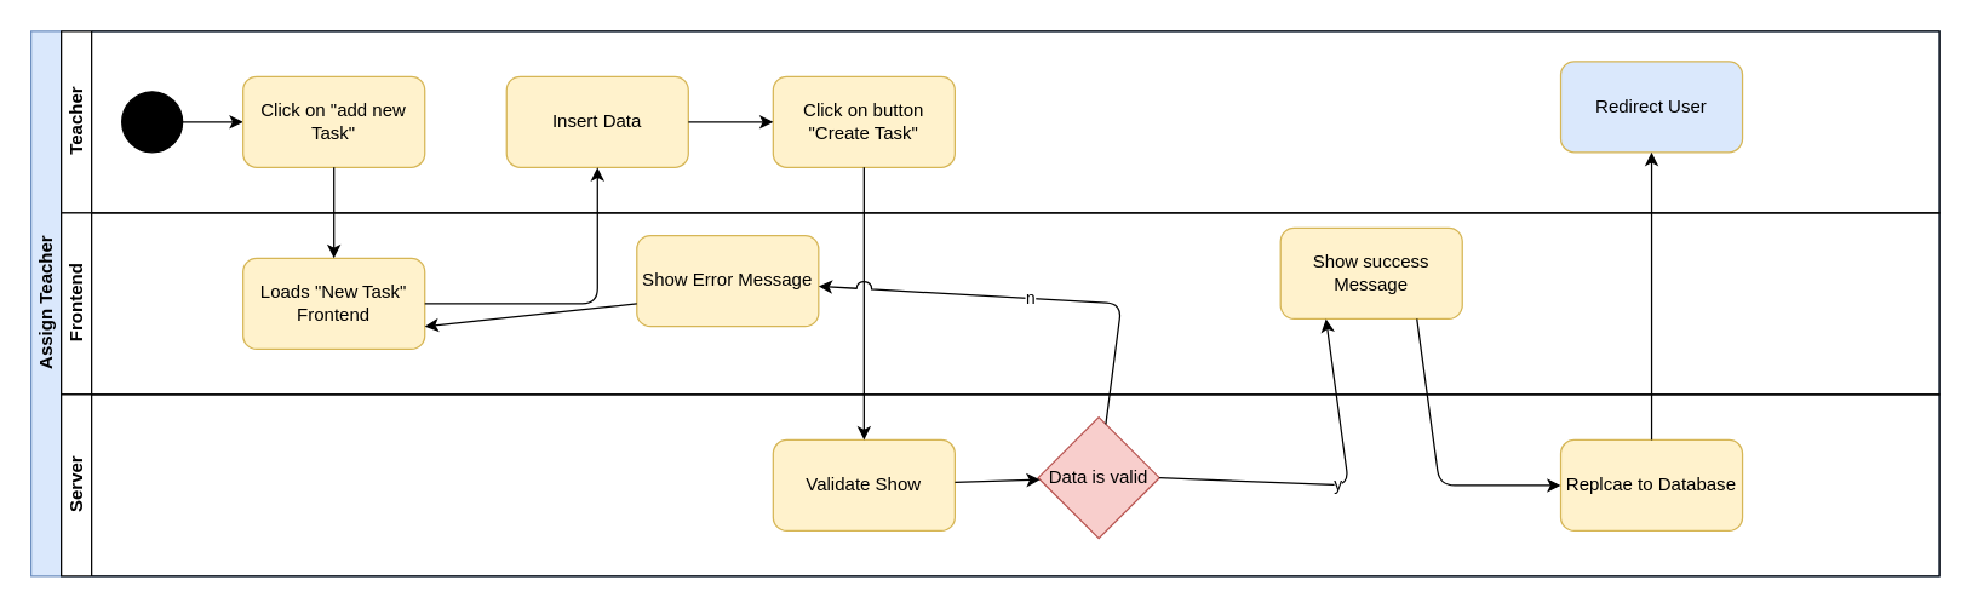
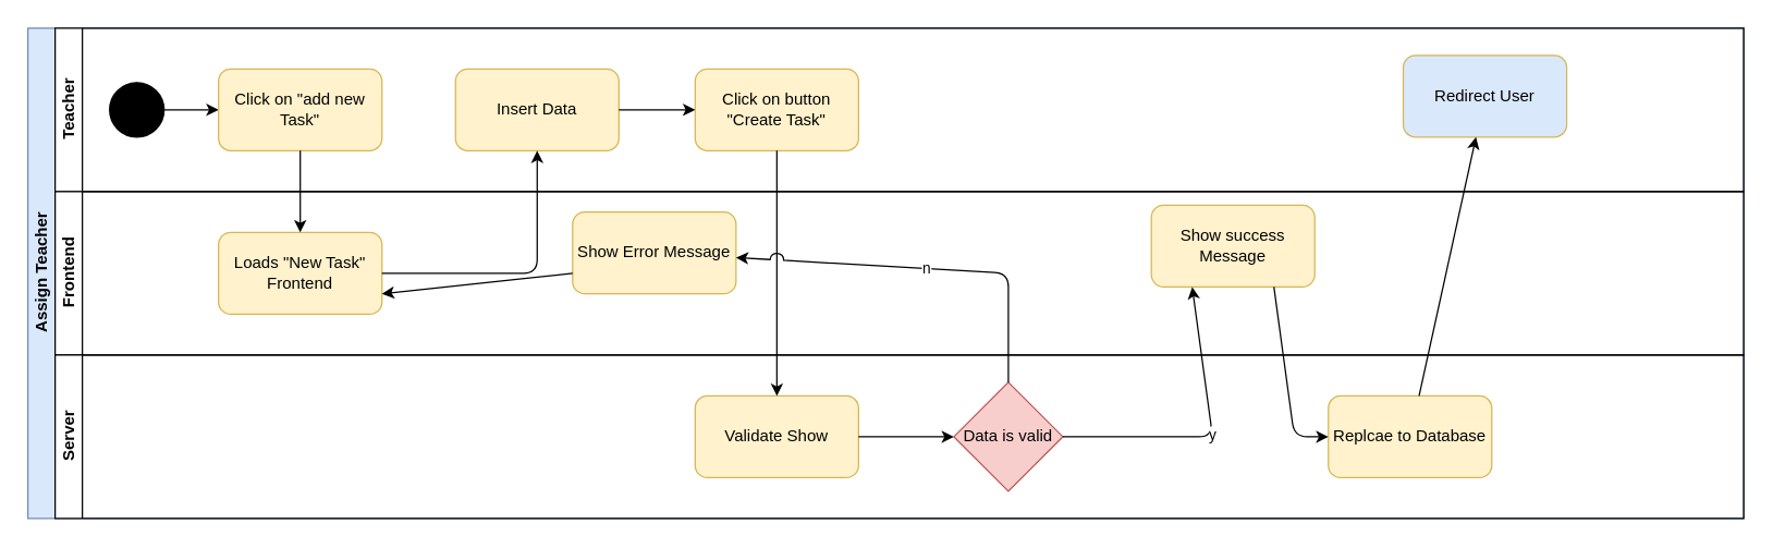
  <mxCell id="0" />
  <mxCell id="1" parent="0" />
  <mxCell id="2" value="Assign Teacher" style="swimlane;html=1;childLayout=stackLayout;resizeParent=1;resizeParentMax=0;horizontal=0;startSize=20;horizontalStack=0;direction=east;fillColor=#dae8fc;strokeColor=#6c8ebf;" vertex="1" parent="1"><mxGeometry x="20" y="20" width="1260" height="360" as="geometry" /></mxCell>
  <mxCell id="3" value="Teacher" style="swimlane;html=1;startSize=20;horizontal=0;direction=east;" vertex="1" parent="2"><mxGeometry x="20" width="1240" height="120" as="geometry" /></mxCell>
  <mxCell id="4" value="" style="edgeStyle=orthogonalEdgeStyle;rounded=0;orthogonalLoop=1;jettySize=auto;html=1;" edge="1" parent="3" source="5"><mxGeometry relative="1" as="geometry"><mxPoint x="120" y="60" as="targetPoint" /></mxGeometry></mxCell>
  <mxCell id="5" value="" style="ellipse;whiteSpace=wrap;html=1;direction=east;fillColor=#000000;" vertex="1" parent="3"><mxGeometry x="40" y="40" width="40" height="40" as="geometry" /></mxCell>
  <mxCell id="6" value="Click on &quot;add new Task&quot;" style="rounded=1;whiteSpace=wrap;html=1;fillColor=#fff2cc;strokeColor=#d6b656;" vertex="1" parent="3"><mxGeometry x="120" y="30" width="120" height="60" as="geometry" /></mxCell>
  <mxCell id="7" value="Insert Data" style="rounded=1;whiteSpace=wrap;html=1;fillColor=#fff2cc;strokeColor=#d6b656;" vertex="1" parent="3"><mxGeometry x="294" y="30" width="120" height="60" as="geometry" /></mxCell>
  <mxCell id="8" value="Click on button &quot;Create Task&quot;" style="rounded=1;whiteSpace=wrap;html=1;fillColor=#fff2cc;strokeColor=#d6b656;" vertex="1" parent="3"><mxGeometry x="470" y="30" width="120" height="60" as="geometry" /></mxCell>
  <mxCell id="9" value="" style="endArrow=classic;html=1;exitX=1;exitY=0.5;exitDx=0;exitDy=0;" edge="1" parent="3" source="7" target="8"><mxGeometry width="50" height="50" relative="1" as="geometry"><mxPoint x="190" y="100" as="sourcePoint" /><mxPoint x="190" y="160" as="targetPoint" /></mxGeometry></mxCell>
  <mxCell id="10" value="Redirect User" style="rounded=1;whiteSpace=wrap;html=1;fillColor=#dae8fc;strokeColor=#d6b656;" vertex="1" parent="3"><mxGeometry x="990" y="20" width="120" height="60" as="geometry" /></mxCell>
  <mxCell id="11" value="Frontend" style="swimlane;html=1;startSize=20;horizontal=0;direction=east;" vertex="1" parent="2"><mxGeometry x="20" y="120" width="1240" height="120" as="geometry" /></mxCell>
  <mxCell id="12" value="Loads &quot;New Task&quot; Frontend" style="rounded=1;whiteSpace=wrap;html=1;fillColor=#fff2cc;strokeColor=#d6b656;" vertex="1" parent="11"><mxGeometry x="120" y="30" width="120" height="60" as="geometry" /></mxCell>
  <mxCell id="13" value="Show Error Message" style="rounded=1;whiteSpace=wrap;html=1;fillColor=#fff2cc;strokeColor=#d6b656;" vertex="1" parent="11"><mxGeometry x="380" y="15" width="120" height="60" as="geometry" /></mxCell>
  <mxCell id="14" value="" style="endArrow=classic;html=1;exitX=0;exitY=0.75;exitDx=0;exitDy=0;entryX=1;entryY=0.75;entryDx=0;entryDy=0;" edge="1" parent="11" source="13" target="12"><mxGeometry width="50" height="50" relative="1" as="geometry"><mxPoint x="360" y="380" as="sourcePoint" /><mxPoint x="410" y="330" as="targetPoint" /></mxGeometry></mxCell>
  <mxCell id="15" value="Show success Message" style="rounded=1;whiteSpace=wrap;html=1;fillColor=#fff2cc;strokeColor=#d6b656;" vertex="1" parent="11"><mxGeometry x="805" y="10" width="120" height="60" as="geometry" /></mxCell>
  <mxCell id="16" value="Server" style="swimlane;html=1;startSize=20;horizontal=0;direction=east;" vertex="1" parent="2"><mxGeometry x="20" y="240" width="1240" height="120" as="geometry" /></mxCell>
  <mxCell id="17" value="Validate Show" style="rounded=1;whiteSpace=wrap;html=1;fillColor=#fff2cc;strokeColor=#d6b656;" vertex="1" parent="16"><mxGeometry x="470" y="30" width="120" height="60" as="geometry" /></mxCell>
- <mxCell id="18" value="Data is valid" style="rhombus;whiteSpace=wrap;html=1;fillColor=#f8cecc;strokeColor=#b85450;" vertex="1" parent="16"><mxGeometry x="645" y="15" width="80" height="80" as="geometry" /></mxCell>
+ <mxCell id="18" value="Data is valid" style="rhombus;whiteSpace=wrap;html=1;fillColor=#f8cecc;strokeColor=#b85450;" vertex="1" parent="16"><mxGeometry x="660" y="20" width="80" height="80" as="geometry" /></mxCell>
  <mxCell id="19" value="" style="endArrow=classic;html=1;" edge="1" parent="16" source="17" target="18"><mxGeometry width="50" height="50" relative="1" as="geometry"><mxPoint x="380" y="290" as="sourcePoint" /><mxPoint x="430" y="240" as="targetPoint" /></mxGeometry></mxCell>
- <mxCell id="20" value="Replcae to Database" style="rounded=1;whiteSpace=wrap;html=1;fillColor=#fff2cc;strokeColor=#d6b656;" vertex="1" parent="16"><mxGeometry x="990" y="30" width="120" height="60" as="geometry" /></mxCell>
+ <mxCell id="20" value="Replcae to Database" style="rounded=1;whiteSpace=wrap;html=1;fillColor=#fff2cc;strokeColor=#d6b656;" vertex="1" parent="16"><mxGeometry x="935" y="30" width="120" height="60" as="geometry" /></mxCell>
  <mxCell id="21" value="" style="endArrow=classic;html=1;exitX=0.5;exitY=1;exitDx=0;exitDy=0;" edge="1" parent="2" source="6" target="12"><mxGeometry width="50" height="50" relative="1" as="geometry"><mxPoint x="170" y="410" as="sourcePoint" /><mxPoint x="220" y="360" as="targetPoint" /></mxGeometry></mxCell>
  <mxCell id="22" value="" style="endArrow=classic;html=1;" edge="1" parent="2" source="12" target="7"><mxGeometry width="50" height="50" relative="1" as="geometry"><mxPoint x="200" y="360" as="sourcePoint" /><mxPoint x="250" y="310" as="targetPoint" /><Array as="points"><mxPoint x="374" y="180" /></Array></mxGeometry></mxCell>
  <mxCell id="23" value="" style="endArrow=classic;html=1;" edge="1" parent="2" source="8" target="17"><mxGeometry width="50" height="50" relative="1" as="geometry"><mxPoint x="520" y="460" as="sourcePoint" /><mxPoint x="570" y="410" as="targetPoint" /></mxGeometry></mxCell>
  <mxCell id="24" value="n" style="endArrow=classic;html=1;jumpStyle=arc;jumpSize=10;" edge="1" parent="2" source="18" target="13"><mxGeometry width="50" height="50" relative="1" as="geometry"><mxPoint x="710" y="490" as="sourcePoint" /><mxPoint x="760" y="440" as="targetPoint" /><Array as="points"><mxPoint x="720" y="180" /></Array></mxGeometry></mxCell>
  <mxCell id="25" value="" style="endArrow=classic;html=1;" edge="1" parent="2" source="20" target="10"><mxGeometry width="50" height="50" relative="1" as="geometry"><mxPoint x="1070" y="460" as="sourcePoint" /><mxPoint x="1120" y="410" as="targetPoint" /></mxGeometry></mxCell>
  <mxCell id="26" value="y" style="endArrow=classic;html=1;exitX=1;exitY=0.5;exitDx=0;exitDy=0;entryX=0.25;entryY=1;entryDx=0;entryDy=0;" edge="1" parent="2" source="18" target="15"><mxGeometry width="50" height="50" relative="1" as="geometry"><mxPoint x="620" y="310" as="sourcePoint" /><mxPoint x="690" y="310" as="targetPoint" /><Array as="points"><mxPoint x="870" y="300" /></Array></mxGeometry></mxCell>
  <mxCell id="27" value="" style="endArrow=classic;html=1;exitX=0.75;exitY=1;exitDx=0;exitDy=0;" edge="1" parent="2" source="15" target="20"><mxGeometry width="50" height="50" relative="1" as="geometry"><mxPoint x="820" y="550" as="sourcePoint" /><mxPoint x="870" y="500" as="targetPoint" /><Array as="points"><mxPoint x="930" y="300" /></Array></mxGeometry></mxCell>
